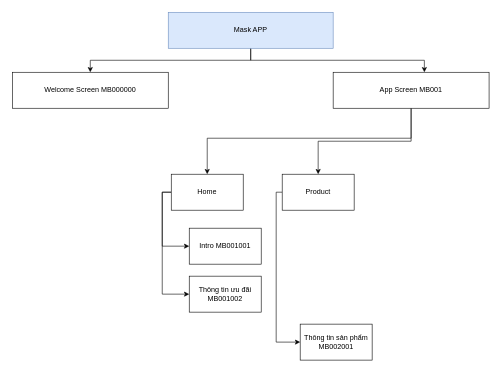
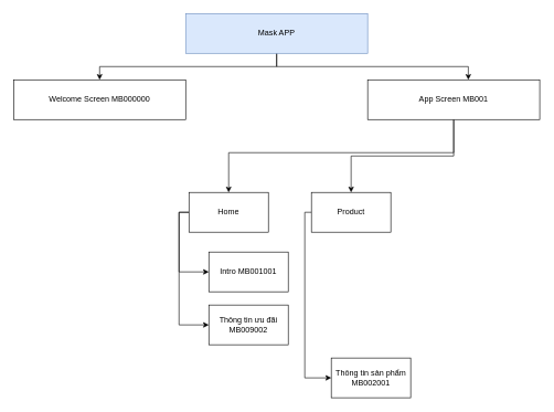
  <mxCell id="0" />
  <mxCell id="1" parent="0" />
  <mxCell id="2" style="edgeStyle=orthogonalEdgeStyle;rounded=0;orthogonalLoop=1;jettySize=auto;html=1;entryX=0.5;entryY=0;entryDx=0;entryDy=0;" edge="1" parent="1" source="4" target="5"><mxGeometry relative="1" as="geometry" /></mxCell>
  <mxCell id="3" style="edgeStyle=orthogonalEdgeStyle;rounded=0;orthogonalLoop=1;jettySize=auto;html=1;entryX=0.585;entryY=0;entryDx=0;entryDy=0;entryPerimeter=0;" edge="1" parent="1" source="4" target="8"><mxGeometry relative="1" as="geometry" /></mxCell>
  <mxCell id="4" value="Mask APP" style="rounded=0;whiteSpace=wrap;html=1;fillColor=#dae8fc;strokeColor=#6c8ebf;" vertex="1" parent="1"><mxGeometry x="280" y="20" width="275" height="60" as="geometry" /></mxCell>
  <mxCell id="5" value="Welcome Screen MB000000" style="rounded=0;whiteSpace=wrap;html=1;" vertex="1" parent="1"><mxGeometry x="20" y="120" width="260" height="60" as="geometry" /></mxCell>
  <mxCell id="6" style="edgeStyle=orthogonalEdgeStyle;rounded=0;orthogonalLoop=1;jettySize=auto;html=1;entryX=0.5;entryY=0;entryDx=0;entryDy=0;" edge="1" parent="1" source="8" target="11"><mxGeometry relative="1" as="geometry"><Array as="points"><mxPoint x="685" y="230" /><mxPoint x="345" y="230" /></Array></mxGeometry></mxCell>
  <mxCell id="7" style="edgeStyle=orthogonalEdgeStyle;rounded=0;orthogonalLoop=1;jettySize=auto;html=1;" edge="1" parent="1" source="8" target="13"><mxGeometry relative="1" as="geometry" /></mxCell>
  <mxCell id="8" value="App Screen MB001" style="rounded=0;whiteSpace=wrap;html=1;" vertex="1" parent="1"><mxGeometry x="555" y="120" width="260" height="60" as="geometry" /></mxCell>
  <mxCell id="9" style="edgeStyle=orthogonalEdgeStyle;rounded=0;orthogonalLoop=1;jettySize=auto;html=1;entryX=0;entryY=0.5;entryDx=0;entryDy=0;" edge="1" parent="1" source="11" target="14"><mxGeometry relative="1" as="geometry"><Array as="points"><mxPoint x="270" y="320" /><mxPoint x="270" y="410" /></Array></mxGeometry></mxCell>
  <mxCell id="10" style="edgeStyle=orthogonalEdgeStyle;rounded=0;orthogonalLoop=1;jettySize=auto;html=1;entryX=0;entryY=0.5;entryDx=0;entryDy=0;" edge="1" parent="1" source="11" target="15"><mxGeometry relative="1" as="geometry"><Array as="points"><mxPoint x="270" y="320" /><mxPoint x="270" y="490" /></Array></mxGeometry></mxCell>
  <mxCell id="11" value="Home" style="rounded=0;whiteSpace=wrap;html=1;" vertex="1" parent="1"><mxGeometry x="285" y="290" width="120" height="60" as="geometry" /></mxCell>
  <mxCell id="12" style="edgeStyle=orthogonalEdgeStyle;rounded=0;orthogonalLoop=1;jettySize=auto;html=1;entryX=0;entryY=0.5;entryDx=0;entryDy=0;" edge="1" parent="1" source="13" target="16"><mxGeometry relative="1" as="geometry"><Array as="points"><mxPoint x="460" y="320" /><mxPoint x="460" y="570" /></Array></mxGeometry></mxCell>
  <mxCell id="13" value="Product" style="rounded=0;whiteSpace=wrap;html=1;" vertex="1" parent="1"><mxGeometry x="470" y="290" width="120" height="60" as="geometry" /></mxCell>
  <mxCell id="14" value="Intro MB001001" style="rounded=0;whiteSpace=wrap;html=1;" vertex="1" parent="1"><mxGeometry x="315" y="380" width="120" height="60" as="geometry" /></mxCell>
- <mxCell id="15" value="Thông tin ưu đãi MB001002" style="rounded=0;whiteSpace=wrap;html=1;" vertex="1" parent="1"><mxGeometry x="315" y="460" width="120" height="60" as="geometry" /></mxCell>
+ <mxCell id="15" value="Thông tin ưu đãi MB009002" style="rounded=0;whiteSpace=wrap;html=1;" vertex="1" parent="1"><mxGeometry x="315" y="460" width="120" height="60" as="geometry" /></mxCell>
  <mxCell id="16" value="Thông tin sản phẩm MB002001" style="rounded=0;whiteSpace=wrap;html=1;" vertex="1" parent="1"><mxGeometry x="500" y="540" width="120" height="60" as="geometry" /></mxCell>
